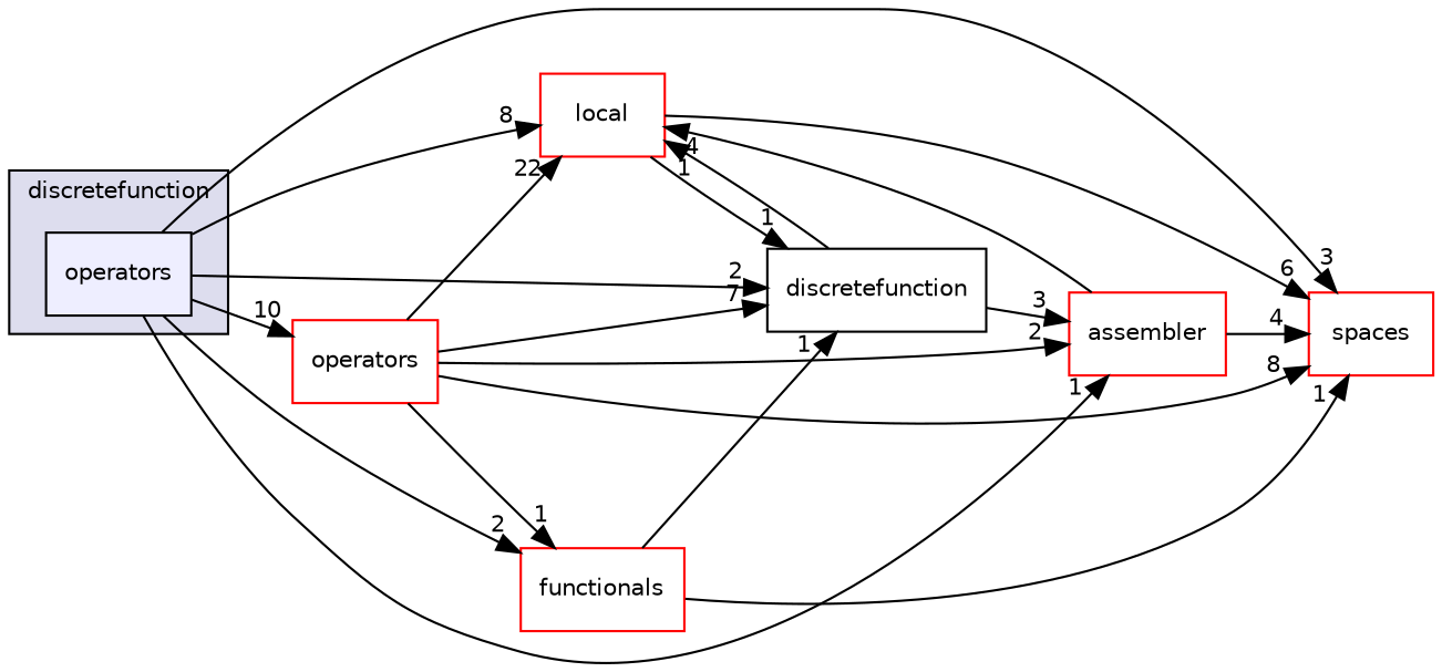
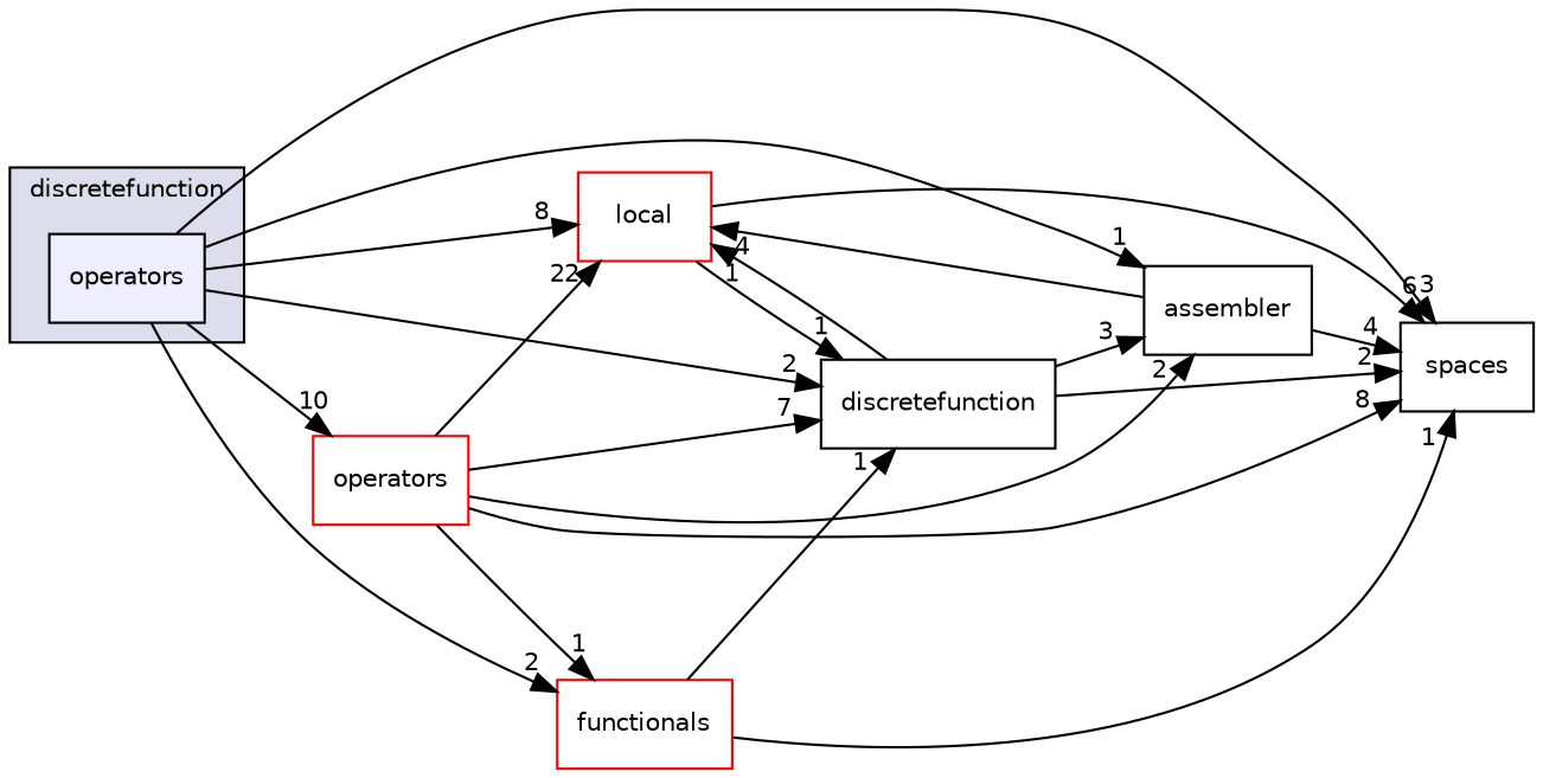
  digraph {
    compound=true
    rankdir=LR
    node [fillcolor=white fontname=Helvetica fontsize=10 shape=box style=filled color=red]
    edge [headlabel=1 labeldistance=1.5 labelfontname=Helvetica labelfontsize=10]
    n1 [fillcolor="#eeeeff" label=operators pencolor=black color=""]
    n2 [label=local]
    n3 [label=discretefunction fillcolor="" style="" color=""]
-   n4 [label=spaces]
+   n4 [color=black label=spaces]
    n5 [label=operators]
-   n6 [label=assembler]
+   n6 [color=black label=assembler]
    n7 [label=functionals]
    subgraph cluster_1 {
      bgcolor="#ddddee"
      fontname=Helvetica
      fontsize=10
      label=discretefunction
      pencolor=black
      n1
    }
    n1 -> n2 [headlabel=8]
    n1 -> n3 [headlabel=2]
    n1 -> n4 [headlabel=3]
    n1 -> n5 [headlabel=10]
    n1 -> n6
    n1 -> n7 [headlabel=2]
    n2 -> n3
    n2 -> n4 [headlabel=6]
    n3 -> n2
+   n3 -> n4 [headlabel=2]
    n3 -> n6 [headlabel=3]
    n5 -> n2 [headlabel=22]
    n5 -> n3 [headlabel=7]
    n5 -> n4 [headlabel=8]
    n5 -> n6 [headlabel=2]
    n5 -> n7
    n6 -> n2 [headlabel=4]
    n6 -> n4 [headlabel=4]
    n7 -> n3
    n7 -> n4
  }
